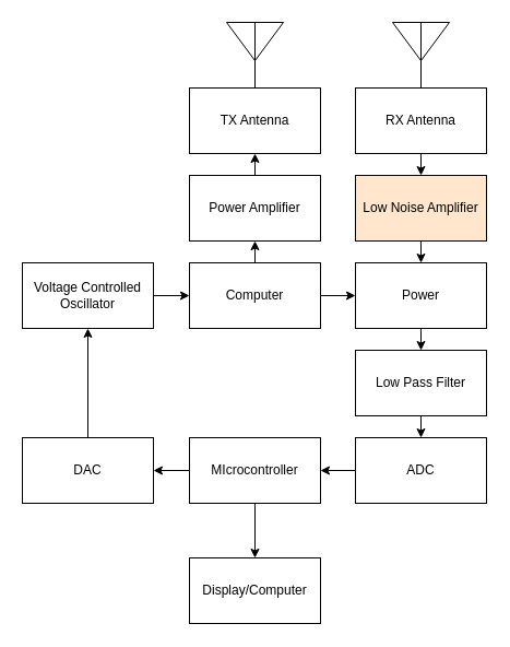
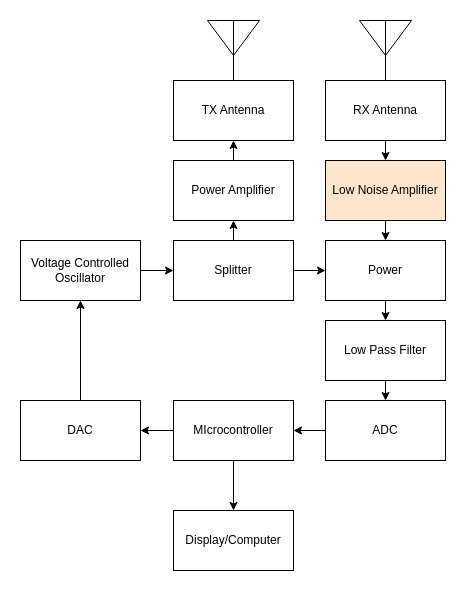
  <mxCell id="0" />
  <mxCell id="1" parent="0" />
  <mxCell id="2" style="edgeStyle=orthogonalEdgeStyle;rounded=0;orthogonalLoop=1;jettySize=auto;html=1;exitX=0.5;exitY=1;exitDx=0;exitDy=0;entryX=0.5;entryY=0;entryDx=0;entryDy=0;" parent="1" source="3" target="8" edge="1"><mxGeometry relative="1" as="geometry" /></mxCell>
  <mxCell id="3" value="RX Antenna" style="rounded=0;whiteSpace=wrap;html=1;" parent="1" vertex="1"><mxGeometry x="325" y="80" width="120" height="60" as="geometry" /></mxCell>
  <mxCell id="4" value="TX Antenna" style="rounded=0;whiteSpace=wrap;html=1;" parent="1" vertex="1"><mxGeometry x="173" y="80" width="120" height="60" as="geometry" /></mxCell>
  <mxCell id="5" value="" style="edgeStyle=orthogonalEdgeStyle;rounded=0;orthogonalLoop=1;jettySize=auto;html=1;" edge="1" parent="1" source="6" target="10"><mxGeometry relative="1" as="geometry" /></mxCell>
  <mxCell id="6" value="DAC" style="rounded=0;whiteSpace=wrap;html=1;" parent="1" vertex="1"><mxGeometry x="20" y="400" width="120" height="60" as="geometry" /></mxCell>
  <mxCell id="7" style="edgeStyle=orthogonalEdgeStyle;rounded=0;orthogonalLoop=1;jettySize=auto;html=1;exitX=0.5;exitY=1;exitDx=0;exitDy=0;entryX=0.5;entryY=0;entryDx=0;entryDy=0;" parent="1" source="8" target="12" edge="1"><mxGeometry relative="1" as="geometry" /></mxCell>
  <mxCell id="8" value="Low Noise Amplifier" style="rounded=0;whiteSpace=wrap;html=1;fillColor=#ffe6cc;" parent="1" vertex="1"><mxGeometry x="325" y="160" width="120" height="60" as="geometry" /></mxCell>
  <mxCell id="9" style="edgeStyle=orthogonalEdgeStyle;rounded=0;orthogonalLoop=1;jettySize=auto;html=1;exitX=1;exitY=0.5;exitDx=0;exitDy=0;entryX=0;entryY=0.5;entryDx=0;entryDy=0;" parent="1" source="10" target="22" edge="1"><mxGeometry relative="1" as="geometry" /></mxCell>
  <mxCell id="10" value="Voltage Controlled Oscillator" style="whiteSpace=wrap;html=1;" parent="1" vertex="1"><mxGeometry x="20" y="240" width="120" height="60" as="geometry" /></mxCell>
  <mxCell id="11" style="edgeStyle=orthogonalEdgeStyle;rounded=0;orthogonalLoop=1;jettySize=auto;html=1;exitX=0.5;exitY=1;exitDx=0;exitDy=0;entryX=0.5;entryY=0;entryDx=0;entryDy=0;" parent="1" source="12" target="19" edge="1"><mxGeometry relative="1" as="geometry" /></mxCell>
  <mxCell id="12" value="Power" style="whiteSpace=wrap;html=1;" parent="1" vertex="1"><mxGeometry x="325" y="240" width="120" height="60" as="geometry" /></mxCell>
  <mxCell id="13" value="" style="edgeStyle=orthogonalEdgeStyle;rounded=0;orthogonalLoop=1;jettySize=auto;html=1;" edge="1" parent="1" source="14" target="25"><mxGeometry relative="1" as="geometry" /></mxCell>
  <mxCell id="14" value="ADC" style="rounded=0;whiteSpace=wrap;html=1;" parent="1" vertex="1"><mxGeometry x="325" y="400" width="120" height="60" as="geometry" /></mxCell>
  <mxCell id="15" value="Display/Computer" style="rounded=0;whiteSpace=wrap;html=1;" parent="1" vertex="1"><mxGeometry x="173" y="510" width="120" height="60" as="geometry" /></mxCell>
  <mxCell id="16" style="edgeStyle=orthogonalEdgeStyle;rounded=0;orthogonalLoop=1;jettySize=auto;html=1;exitX=0.5;exitY=0;exitDx=0;exitDy=0;entryX=0.5;entryY=1;entryDx=0;entryDy=0;" parent="1" source="17" target="4" edge="1"><mxGeometry relative="1" as="geometry" /></mxCell>
  <mxCell id="17" value="Power Amplifier" style="whiteSpace=wrap;html=1;" parent="1" vertex="1"><mxGeometry x="173" y="160" width="120" height="60" as="geometry" /></mxCell>
  <mxCell id="18" style="edgeStyle=orthogonalEdgeStyle;rounded=0;orthogonalLoop=1;jettySize=auto;html=1;exitX=0.5;exitY=1;exitDx=0;exitDy=0;entryX=0.5;entryY=0;entryDx=0;entryDy=0;" parent="1" source="19" target="14" edge="1"><mxGeometry relative="1" as="geometry" /></mxCell>
  <mxCell id="19" value="Low Pass Filter" style="whiteSpace=wrap;html=1;" parent="1" vertex="1"><mxGeometry x="325" y="320" width="120" height="60" as="geometry" /></mxCell>
  <mxCell id="20" style="edgeStyle=orthogonalEdgeStyle;rounded=0;orthogonalLoop=1;jettySize=auto;html=1;exitX=0.5;exitY=0;exitDx=0;exitDy=0;entryX=0.5;entryY=1;entryDx=0;entryDy=0;" parent="1" source="22" target="17" edge="1"><mxGeometry relative="1" as="geometry" /></mxCell>
  <mxCell id="21" style="edgeStyle=orthogonalEdgeStyle;rounded=0;orthogonalLoop=1;jettySize=auto;html=1;exitX=1;exitY=0.5;exitDx=0;exitDy=0;entryX=0;entryY=0.5;entryDx=0;entryDy=0;" parent="1" source="22" target="12" edge="1"><mxGeometry relative="1" as="geometry" /></mxCell>
- <mxCell id="22" value="Computer" style="whiteSpace=wrap;html=1;" parent="1" vertex="1"><mxGeometry x="173" y="240" width="120" height="60" as="geometry" /></mxCell>
+ <mxCell id="22" value="Splitter" style="whiteSpace=wrap;html=1;" parent="1" vertex="1"><mxGeometry x="173" y="240" width="120" height="60" as="geometry" /></mxCell>
  <mxCell id="23" value="" style="edgeStyle=orthogonalEdgeStyle;rounded=0;orthogonalLoop=1;jettySize=auto;html=1;" edge="1" parent="1" source="25" target="6"><mxGeometry relative="1" as="geometry" /></mxCell>
  <mxCell id="24" value="" style="edgeStyle=orthogonalEdgeStyle;rounded=0;orthogonalLoop=1;jettySize=auto;html=1;" edge="1" parent="1" source="25" target="15"><mxGeometry relative="1" as="geometry" /></mxCell>
  <mxCell id="25" value="MIcrocontroller" style="whiteSpace=wrap;html=1;" vertex="1" parent="1"><mxGeometry x="173" y="400" width="120" height="60" as="geometry" /></mxCell>
  <mxCell id="26" value="" style="triangle;whiteSpace=wrap;html=1;direction=south;" vertex="1" parent="1"><mxGeometry x="207" y="20" width="52" height="35" as="geometry" /></mxCell>
  <mxCell id="27" value="" style="endArrow=none;html=1;rounded=0;entryX=0;entryY=0.5;entryDx=0;entryDy=0;" edge="1" parent="1" target="26"><mxGeometry width="50" height="50" relative="1" as="geometry"><mxPoint x="233" y="80" as="sourcePoint" /><mxPoint x="233" y="20" as="targetPoint" /></mxGeometry></mxCell>
  <mxCell id="28" value="" style="triangle;whiteSpace=wrap;html=1;direction=south;" vertex="1" parent="1"><mxGeometry x="359" y="20" width="52" height="35" as="geometry" /></mxCell>
  <mxCell id="29" value="" style="endArrow=none;html=1;rounded=0;entryX=0;entryY=0.5;entryDx=0;entryDy=0;" edge="1" parent="1" target="28"><mxGeometry width="50" height="50" relative="1" as="geometry"><mxPoint x="385" y="80" as="sourcePoint" /><mxPoint x="385" y="20" as="targetPoint" /></mxGeometry></mxCell>
